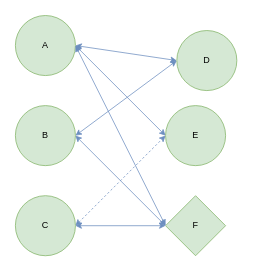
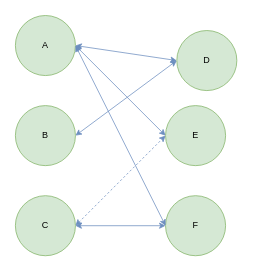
  <mxCell id="0" />
  <mxCell id="1" parent="0" />
  <mxCell id="2" value="A" style="ellipse;whiteSpace=wrap;html=1;aspect=fixed;fillColor=#d5e8d4;strokeColor=#82b366;" vertex="1" parent="1"><mxGeometry x="20" y="20" width="80" height="80" as="geometry" /></mxCell>
  <mxCell id="3" value="B" style="ellipse;whiteSpace=wrap;html=1;aspect=fixed;fillColor=#d5e8d4;strokeColor=#82b366;" vertex="1" parent="1"><mxGeometry x="20" y="140" width="80" height="80" as="geometry" /></mxCell>
  <mxCell id="4" value="C" style="ellipse;whiteSpace=wrap;html=1;aspect=fixed;fillColor=#d5e8d4;strokeColor=#82b366;" vertex="1" parent="1"><mxGeometry x="20" y="260" width="80" height="80" as="geometry" /></mxCell>
  <mxCell id="5" value="D" style="ellipse;whiteSpace=wrap;html=1;aspect=fixed;fillColor=#d5e8d4;strokeColor=#82b366;" vertex="1" parent="1"><mxGeometry x="235" y="40" width="80" height="80" as="geometry" /></mxCell>
  <mxCell id="6" value="E" style="ellipse;whiteSpace=wrap;html=1;aspect=fixed;fillColor=#d5e8d4;strokeColor=#82b366;" vertex="1" parent="1"><mxGeometry x="220" y="140" width="80" height="80" as="geometry" /></mxCell>
- <mxCell id="7" value="F" style="rhombus;whiteSpace=wrap;html=1;aspect=fixed;fillColor=#d5e8d4;strokeColor=#82b366;" vertex="1" parent="1"><mxGeometry x="220" y="260" width="80" height="80" as="geometry" /></mxCell>
+ <mxCell id="7" value="F" style="ellipse;whiteSpace=wrap;html=1;aspect=fixed;fillColor=#d5e8d4;strokeColor=#82b366;" vertex="1" parent="1"><mxGeometry x="220" y="260" width="80" height="80" as="geometry" /></mxCell>
  <mxCell id="8" value="" style="endArrow=classic;startArrow=classic;html=1;rounded=0;exitX=1;exitY=0.5;exitDx=0;exitDy=0;entryX=0;entryY=0.5;entryDx=0;entryDy=0;fillColor=#dae8fc;strokeColor=#6c8ebf;" edge="1" parent="1" source="2" target="5"><mxGeometry width="50" height="50" relative="1" as="geometry"><mxPoint x="150" y="70" as="sourcePoint" /><mxPoint x="200" y="20" as="targetPoint" /></mxGeometry></mxCell>
  <mxCell id="9" value="" style="endArrow=classic;startArrow=classic;html=1;rounded=0;exitX=1;exitY=0.5;exitDx=0;exitDy=0;entryX=0;entryY=0.5;entryDx=0;entryDy=0;fillColor=#dae8fc;strokeColor=#6c8ebf;" edge="1" parent="1" source="2" target="6"><mxGeometry width="50" height="50" relative="1" as="geometry"><mxPoint x="150" y="230" as="sourcePoint" /><mxPoint x="200" y="180" as="targetPoint" /></mxGeometry></mxCell>
  <mxCell id="10" value="" style="endArrow=classic;startArrow=classic;html=1;rounded=0;exitX=1;exitY=0.5;exitDx=0;exitDy=0;entryX=0;entryY=0.5;entryDx=0;entryDy=0;fillColor=#dae8fc;strokeColor=#6c8ebf;" edge="1" parent="1" source="4" target="7"><mxGeometry width="50" height="50" relative="1" as="geometry"><mxPoint x="110" y="190" as="sourcePoint" /><mxPoint x="230" y="190" as="targetPoint" /></mxGeometry></mxCell>
  <mxCell id="11" value="" style="endArrow=classic;startArrow=classic;html=1;rounded=0;entryX=0;entryY=0.5;entryDx=0;entryDy=0;fillColor=#dae8fc;strokeColor=#6c8ebf;" edge="1" parent="1" target="7"><mxGeometry width="50" height="50" relative="1" as="geometry"><mxPoint x="100" y="60" as="sourcePoint" /><mxPoint x="240" y="200" as="targetPoint" /></mxGeometry></mxCell>
- <mxCell id="12" value="" style="endArrow=classic;startArrow=classic;html=1;rounded=0;exitX=1;exitY=0.5;exitDx=0;exitDy=0;entryX=0;entryY=0.5;entryDx=0;entryDy=0;fillColor=#dae8fc;strokeColor=#6c8ebf;" edge="1" parent="1" source="3" target="7"><mxGeometry width="50" height="50" relative="1" as="geometry"><mxPoint x="130" y="210" as="sourcePoint" /><mxPoint x="210" y="290" as="targetPoint" /></mxGeometry></mxCell>
  <mxCell id="13" value="" style="endArrow=classic;startArrow=classic;html=1;rounded=0;entryX=0;entryY=0.5;entryDx=0;entryDy=0;exitX=1;exitY=0.5;exitDx=0;exitDy=0;fillColor=#dae8fc;strokeColor=#6c8ebf;dashed=1;" edge="1" parent="1" source="4" target="6"><mxGeometry width="50" height="50" relative="1" as="geometry"><mxPoint x="110" y="300" as="sourcePoint" /><mxPoint x="260" y="220" as="targetPoint" /></mxGeometry></mxCell>
  <mxCell id="14" value="" style="endArrow=classic;startArrow=classic;html=1;rounded=0;entryX=0;entryY=0.5;entryDx=0;entryDy=0;fillColor=#dae8fc;strokeColor=#6c8ebf;" edge="1" parent="1" target="5"><mxGeometry width="50" height="50" relative="1" as="geometry"><mxPoint x="100" y="180" as="sourcePoint" /><mxPoint x="270" y="230" as="targetPoint" /></mxGeometry></mxCell>
